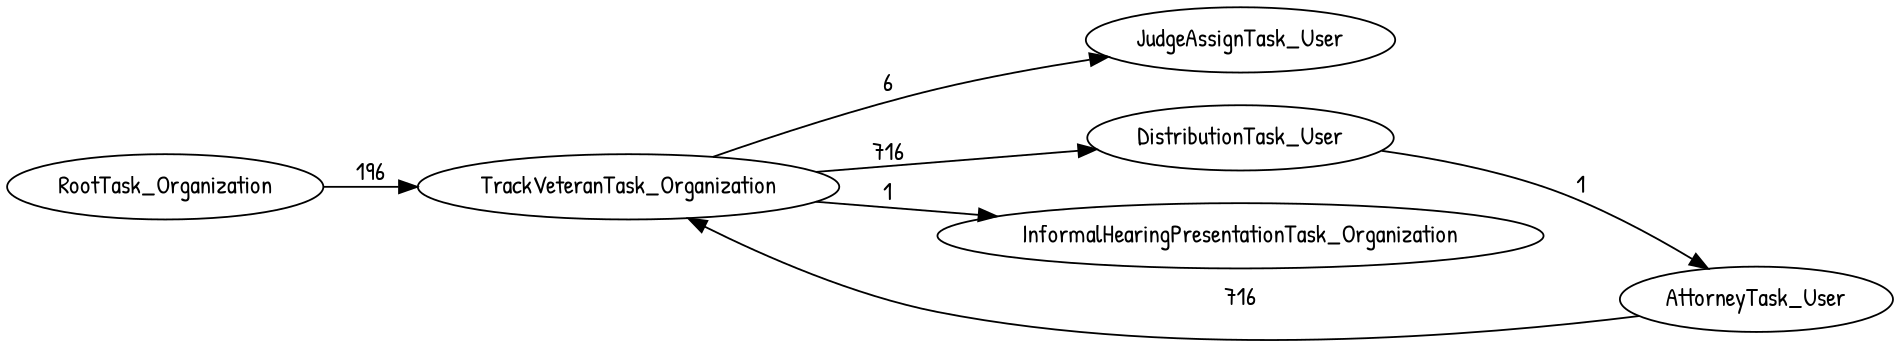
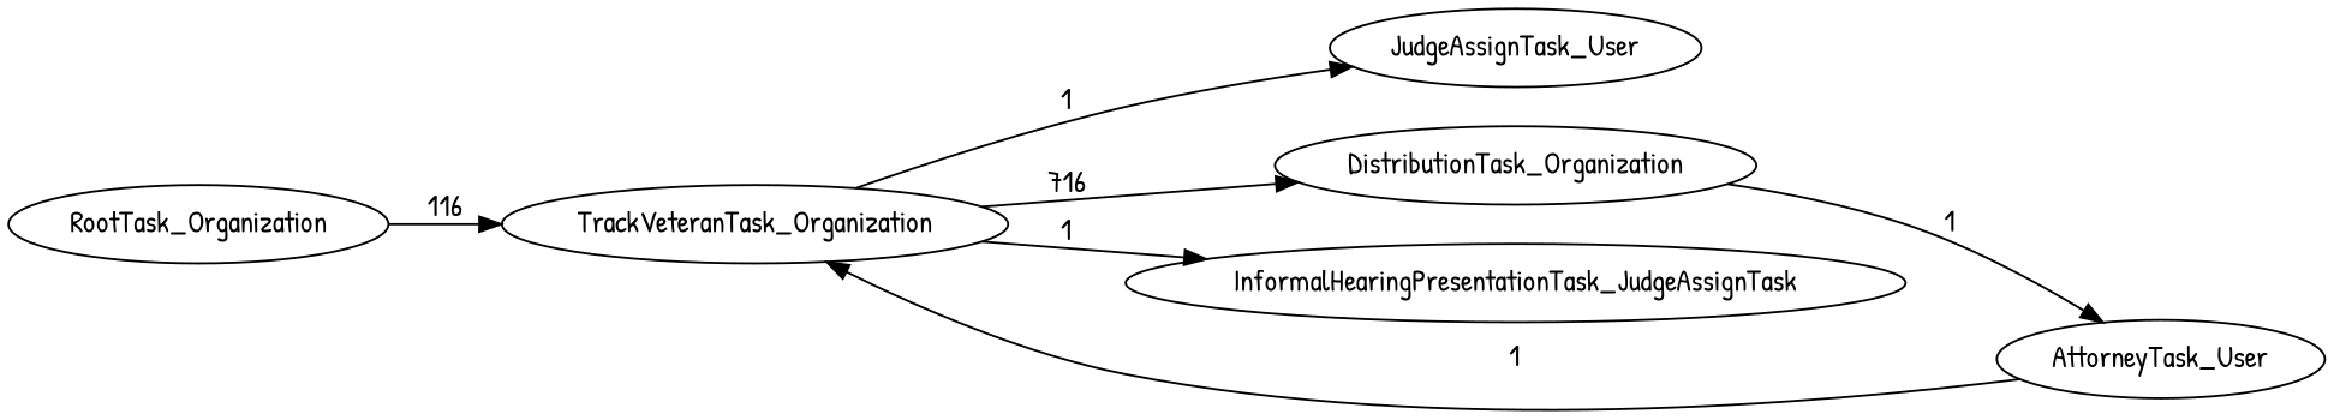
  digraph {
    fontname="Patrick Hand"
    rankdir=LR
    node [fontname="Patrick Hand"]
    edge [fontname="Patrick Hand"]
    TrackVeteranTask_Organization
    JudgeAssignTask_User
-   DistributionTask_Organization [label=DistributionTask_User]
-   InformalHearingPresentationTask_Organization
+   DistributionTask_Organization
+   InformalHearingPresentationTask_Organization [label=InformalHearingPresentationTask_JudgeAssignTask]
    AttorneyTask_User
    RootTask_Organization
-   TrackVeteranTask_Organization -> JudgeAssignTask_User [label=6]
+   TrackVeteranTask_Organization -> JudgeAssignTask_User [label=1]
    TrackVeteranTask_Organization -> DistributionTask_Organization [label=716]
    TrackVeteranTask_Organization -> InformalHearingPresentationTask_Organization [label=1]
    DistributionTask_Organization -> AttorneyTask_User [label=1]
-   AttorneyTask_User -> TrackVeteranTask_Organization [label=716]
-   RootTask_Organization -> TrackVeteranTask_Organization [label=196]
+   AttorneyTask_User -> TrackVeteranTask_Organization [label=1]
+   RootTask_Organization -> TrackVeteranTask_Organization [label=116]
  }
